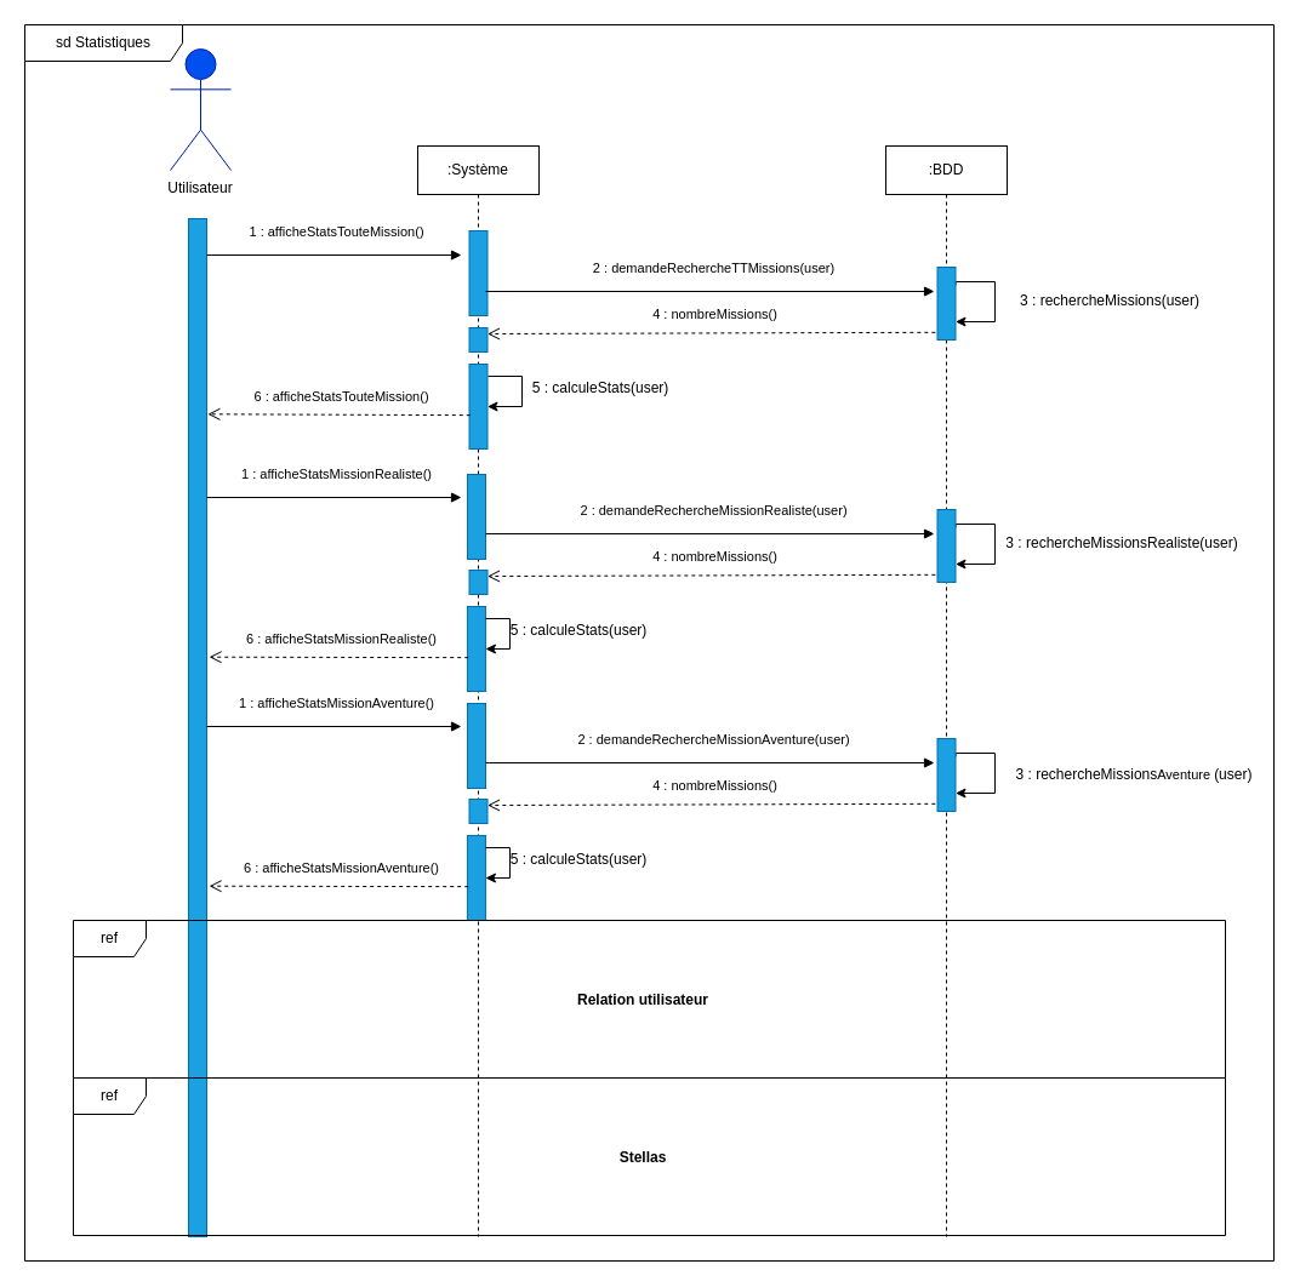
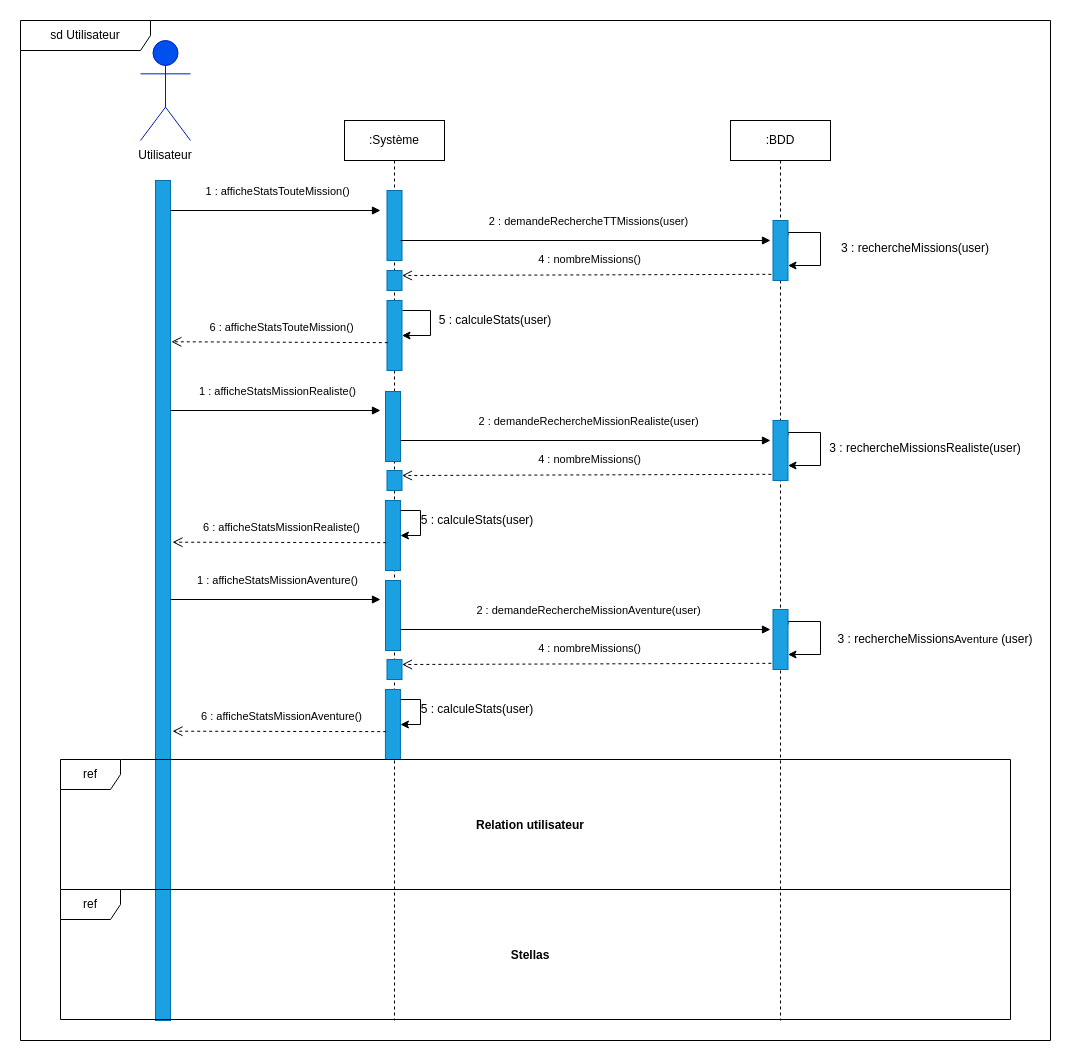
  <mxCell id="0" />
  <mxCell id="1" parent="0" />
  <mxCell id="2" value="&lt;b&gt;Utilisateur&lt;/b&gt;" style="shape=umlActor;verticalLabelPosition=bottom;verticalAlign=top;html=1;fillColor=#0050ef;fontColor=#ffffff;strokeColor=#001DBC;" vertex="1" parent="1"><mxGeometry x="140" y="40" width="50" height="100" as="geometry" /></mxCell>
  <mxCell id="3" value="Utilisateur" style="text;html=1;strokeColor=none;fillColor=none;align=center;verticalAlign=middle;whiteSpace=wrap;rounded=0;" vertex="1" parent="1"><mxGeometry x="135" y="140" width="60" height="30" as="geometry" /></mxCell>
  <mxCell id="4" value=":Système" style="shape=umlLifeline;perimeter=lifelinePerimeter;whiteSpace=wrap;html=1;container=1;collapsible=0;recursiveResize=0;outlineConnect=0;" vertex="1" parent="1"><mxGeometry x="344" y="120" width="100" height="900" as="geometry" /></mxCell>
  <mxCell id="5" value="" style="rounded=0;whiteSpace=wrap;html=1;fillColor=#1ba1e2;fontColor=#ffffff;strokeColor=#006EAF;" vertex="1" parent="4"><mxGeometry x="42.5" y="180" width="15" height="70" as="geometry" /></mxCell>
  <mxCell id="6" value="" style="rounded=0;whiteSpace=wrap;html=1;fillColor=#1ba1e2;fontColor=#ffffff;strokeColor=#006EAF;" vertex="1" parent="4"><mxGeometry x="42.5" y="150" width="15" height="20" as="geometry" /></mxCell>
  <mxCell id="7" style="edgeStyle=orthogonalEdgeStyle;rounded=0;orthogonalLoop=1;jettySize=auto;html=1;entryX=1;entryY=0.5;entryDx=0;entryDy=0;" edge="1" parent="4" target="5"><mxGeometry relative="1" as="geometry"><mxPoint x="58" y="190" as="sourcePoint" /><Array as="points"><mxPoint x="58" y="190" /><mxPoint x="86" y="190" /><mxPoint x="86" y="215" /></Array></mxGeometry></mxCell>
  <mxCell id="8" value="" style="rounded=0;whiteSpace=wrap;html=1;fillColor=#1ba1e2;fontColor=#ffffff;strokeColor=#006EAF;" vertex="1" parent="4"><mxGeometry x="42.5" y="350" width="15" height="20" as="geometry" /></mxCell>
  <mxCell id="9" value="" style="rounded=0;whiteSpace=wrap;html=1;fillColor=#1ba1e2;fontColor=#ffffff;strokeColor=#006EAF;" vertex="1" parent="4"><mxGeometry x="41" y="271" width="15" height="70" as="geometry" /></mxCell>
  <mxCell id="10" value="" style="rounded=0;whiteSpace=wrap;html=1;fillColor=#1ba1e2;fontColor=#ffffff;strokeColor=#006EAF;" vertex="1" parent="4"><mxGeometry x="40.93" y="380" width="15" height="70" as="geometry" /></mxCell>
  <mxCell id="11" style="edgeStyle=orthogonalEdgeStyle;rounded=0;orthogonalLoop=1;jettySize=auto;html=1;entryX=1;entryY=0.5;entryDx=0;entryDy=0;" edge="1" parent="4" source="10" target="10"><mxGeometry relative="1" as="geometry"><Array as="points"><mxPoint x="76" y="390" /><mxPoint x="76" y="415" /></Array></mxGeometry></mxCell>
  <mxCell id="12" value="" style="rounded=0;whiteSpace=wrap;html=1;fillColor=#1ba1e2;fontColor=#ffffff;strokeColor=#006EAF;" vertex="1" parent="4"><mxGeometry x="42.5" y="539" width="15" height="20" as="geometry" /></mxCell>
  <mxCell id="13" value="" style="rounded=0;whiteSpace=wrap;html=1;fillColor=#1ba1e2;fontColor=#ffffff;strokeColor=#006EAF;" vertex="1" parent="4"><mxGeometry x="41" y="460" width="15" height="70" as="geometry" /></mxCell>
  <mxCell id="14" value="" style="rounded=0;whiteSpace=wrap;html=1;fillColor=#1ba1e2;fontColor=#ffffff;strokeColor=#006EAF;" vertex="1" parent="4"><mxGeometry x="40.93" y="569" width="15" height="70" as="geometry" /></mxCell>
  <mxCell id="15" style="edgeStyle=orthogonalEdgeStyle;rounded=0;orthogonalLoop=1;jettySize=auto;html=1;entryX=1;entryY=0.5;entryDx=0;entryDy=0;" edge="1" source="14" target="14" parent="4"><mxGeometry relative="1" as="geometry"><Array as="points"><mxPoint x="76" y="579" /><mxPoint x="76" y="604" /></Array></mxGeometry></mxCell>
  <mxCell id="16" value=":BDD" style="shape=umlLifeline;perimeter=lifelinePerimeter;whiteSpace=wrap;html=1;container=1;collapsible=0;recursiveResize=0;outlineConnect=0;" vertex="1" parent="1"><mxGeometry x="730" y="120" width="100" height="900" as="geometry" /></mxCell>
  <mxCell id="17" style="edgeStyle=orthogonalEdgeStyle;rounded=0;orthogonalLoop=1;jettySize=auto;html=1;exitX=1;exitY=0.25;exitDx=0;exitDy=0;entryX=1;entryY=0.75;entryDx=0;entryDy=0;" edge="1" parent="16" source="18" target="18"><mxGeometry relative="1" as="geometry"><Array as="points"><mxPoint x="58" y="112" /><mxPoint x="90" y="112" /><mxPoint x="90" y="145" /></Array></mxGeometry></mxCell>
  <mxCell id="18" value="" style="rounded=0;whiteSpace=wrap;html=1;fillColor=#1ba1e2;fontColor=#ffffff;strokeColor=#006EAF;" vertex="1" parent="16"><mxGeometry x="42.5" y="100" width="15" height="60" as="geometry" /></mxCell>
  <mxCell id="19" style="edgeStyle=orthogonalEdgeStyle;rounded=0;orthogonalLoop=1;jettySize=auto;html=1;exitX=1;exitY=0.25;exitDx=0;exitDy=0;entryX=1;entryY=0.75;entryDx=0;entryDy=0;" edge="1" source="20" target="20" parent="16"><mxGeometry relative="1" as="geometry"><Array as="points"><mxPoint x="58" y="312" /><mxPoint x="90" y="312" /><mxPoint x="90" y="345" /></Array></mxGeometry></mxCell>
  <mxCell id="20" value="" style="rounded=0;whiteSpace=wrap;html=1;fillColor=#1ba1e2;fontColor=#ffffff;strokeColor=#006EAF;" vertex="1" parent="16"><mxGeometry x="42.5" y="300" width="15" height="60" as="geometry" /></mxCell>
  <mxCell id="21" style="edgeStyle=orthogonalEdgeStyle;rounded=0;orthogonalLoop=1;jettySize=auto;html=1;exitX=1;exitY=0.25;exitDx=0;exitDy=0;entryX=1;entryY=0.75;entryDx=0;entryDy=0;" edge="1" source="22" target="22" parent="16"><mxGeometry relative="1" as="geometry"><Array as="points"><mxPoint x="58" y="501" /><mxPoint x="90" y="501" /><mxPoint x="90" y="534" /></Array></mxGeometry></mxCell>
  <mxCell id="22" value="" style="rounded=0;whiteSpace=wrap;html=1;fillColor=#1ba1e2;fontColor=#ffffff;strokeColor=#006EAF;" vertex="1" parent="16"><mxGeometry x="42.5" y="489" width="15" height="60" as="geometry" /></mxCell>
  <mxCell id="23" value="" style="rounded=0;whiteSpace=wrap;html=1;fillColor=#1ba1e2;fontColor=#ffffff;strokeColor=#006EAF;" vertex="1" parent="1"><mxGeometry x="155" y="180" width="15" height="840" as="geometry" /></mxCell>
  <mxCell id="24" value="" style="rounded=0;whiteSpace=wrap;html=1;fillColor=#1ba1e2;fontColor=#ffffff;strokeColor=#006EAF;" vertex="1" parent="1"><mxGeometry x="386.5" y="190" width="15" height="70" as="geometry" /></mxCell>
  <mxCell id="25" value="1 : afficheStatsTouteMission()" style="html=1;verticalAlign=bottom;endArrow=block;rounded=0;" edge="1" parent="1"><mxGeometry x="0.016" y="10" width="80" relative="1" as="geometry"><mxPoint x="170" y="210" as="sourcePoint" /><mxPoint x="380" y="210" as="targetPoint" /><mxPoint as="offset" /></mxGeometry></mxCell>
  <mxCell id="26" value="2 : demandeRechercheTTMissions(user)" style="html=1;verticalAlign=bottom;endArrow=block;rounded=0;" edge="1" parent="1"><mxGeometry x="0.016" y="10" width="80" relative="1" as="geometry"><mxPoint x="400" y="240" as="sourcePoint" /><mxPoint x="770" y="240" as="targetPoint" /><mxPoint as="offset" /></mxGeometry></mxCell>
  <mxCell id="27" value="3 : rechercheMissions(user)" style="text;html=1;strokeColor=none;fillColor=none;align=center;verticalAlign=middle;whiteSpace=wrap;rounded=0;" vertex="1" parent="1"><mxGeometry x="820" y="233" width="190" height="30" as="geometry" /></mxCell>
  <mxCell id="28" value="4 : nombreMissions()" style="html=1;verticalAlign=bottom;endArrow=open;dashed=1;endSize=8;rounded=0;exitX=-0.111;exitY=0.897;exitDx=0;exitDy=0;exitPerimeter=0;entryX=1;entryY=0.25;entryDx=0;entryDy=0;" edge="1" parent="1" source="18" target="6"><mxGeometry x="-0.016" y="-6" relative="1" as="geometry"><mxPoint x="782.5" y="555" as="sourcePoint" /><mxPoint x="470" y="274" as="targetPoint" /><mxPoint as="offset" /></mxGeometry></mxCell>
  <mxCell id="29" value="6 :&amp;nbsp;afficheStatsTouteMission()" style="html=1;verticalAlign=bottom;endArrow=open;dashed=1;endSize=8;rounded=0;exitX=0.052;exitY=0.602;exitDx=0;exitDy=0;exitPerimeter=0;entryX=1.056;entryY=0.192;entryDx=0;entryDy=0;entryPerimeter=0;" edge="1" parent="1" source="5" target="23"><mxGeometry x="-0.016" y="-6" relative="1" as="geometry"><mxPoint x="379.335" y="310" as="sourcePoint" /><mxPoint x="170" y="311" as="targetPoint" /><mxPoint as="offset" /></mxGeometry></mxCell>
  <mxCell id="30" value="ref" style="shape=umlFrame;whiteSpace=wrap;html=1;" vertex="1" parent="1"><mxGeometry x="60" y="759" width="950" height="130" as="geometry" /></mxCell>
  <mxCell id="31" value="Relation utilisateur" style="text;align=center;fontStyle=1;verticalAlign=middle;spacingLeft=3;spacingRight=3;strokeColor=none;rotatable=0;points=[[0,0.5],[1,0.5]];portConstraint=eastwest;" vertex="1" parent="1"><mxGeometry x="490" y="811" width="80" height="26" as="geometry" /></mxCell>
  <mxCell id="32" value="ref" style="shape=umlFrame;whiteSpace=wrap;html=1;" vertex="1" parent="1"><mxGeometry x="60" y="889" width="950" height="130" as="geometry" /></mxCell>
  <mxCell id="33" value="Stellas" style="text;align=center;fontStyle=1;verticalAlign=middle;spacingLeft=3;spacingRight=3;strokeColor=none;rotatable=0;points=[[0,0.5],[1,0.5]];portConstraint=eastwest;" vertex="1" parent="1"><mxGeometry x="490" y="941" width="80" height="26" as="geometry" /></mxCell>
  <mxCell id="34" value="5 : calculeStats(user)" style="text;html=1;strokeColor=none;fillColor=none;align=center;verticalAlign=middle;whiteSpace=wrap;rounded=0;" vertex="1" parent="1"><mxGeometry x="420" y="310" width="150" height="20" as="geometry" /></mxCell>
  <mxCell id="35" value="1 : afficheStatsMissionRealiste()" style="html=1;verticalAlign=bottom;endArrow=block;rounded=0;" edge="1" parent="1"><mxGeometry x="0.016" y="10" width="80" relative="1" as="geometry"><mxPoint x="170" y="410" as="sourcePoint" /><mxPoint x="380" y="410" as="targetPoint" /><mxPoint as="offset" /></mxGeometry></mxCell>
  <mxCell id="36" value="2 : demandeRechercheMissionRealiste(user)" style="html=1;verticalAlign=bottom;endArrow=block;rounded=0;" edge="1" parent="1"><mxGeometry x="0.016" y="10" width="80" relative="1" as="geometry"><mxPoint x="400" y="440" as="sourcePoint" /><mxPoint x="770" y="440" as="targetPoint" /><mxPoint as="offset" /></mxGeometry></mxCell>
  <mxCell id="37" value="3 : rechercheMissionsRealiste(user)" style="text;html=1;strokeColor=none;fillColor=none;align=center;verticalAlign=middle;whiteSpace=wrap;rounded=0;" vertex="1" parent="1"><mxGeometry x="820" y="433" width="210" height="30" as="geometry" /></mxCell>
  <mxCell id="38" value="4 : nombreMissions()" style="html=1;verticalAlign=bottom;endArrow=open;dashed=1;endSize=8;rounded=0;exitX=-0.111;exitY=0.897;exitDx=0;exitDy=0;exitPerimeter=0;entryX=1;entryY=0.25;entryDx=0;entryDy=0;" edge="1" source="20" target="8" parent="1"><mxGeometry x="-0.016" y="-6" relative="1" as="geometry"><mxPoint x="782.5" y="755" as="sourcePoint" /><mxPoint x="470" y="474" as="targetPoint" /><mxPoint as="offset" /></mxGeometry></mxCell>
  <mxCell id="39" value="6 :&amp;nbsp;afficheStatsMissionRealiste()" style="html=1;verticalAlign=bottom;endArrow=open;dashed=1;endSize=8;rounded=0;exitX=0.052;exitY=0.602;exitDx=0;exitDy=0;exitPerimeter=0;entryX=1.238;entryY=0.231;entryDx=0;entryDy=0;entryPerimeter=0;" edge="1" source="10" parent="1"><mxGeometry x="-0.016" y="-6" relative="1" as="geometry"><mxPoint x="377.765" y="510" as="sourcePoint" /><mxPoint x="172" y="541.7" as="targetPoint" /><mxPoint as="offset" /></mxGeometry></mxCell>
  <mxCell id="40" value="5 : calculeStats(user)" style="text;html=1;strokeColor=none;fillColor=none;align=center;verticalAlign=middle;whiteSpace=wrap;rounded=0;" vertex="1" parent="1"><mxGeometry x="401.5" y="510" width="150" height="20" as="geometry" /></mxCell>
  <mxCell id="41" value="1 : afficheStatsMissionAventure()" style="html=1;verticalAlign=bottom;endArrow=block;rounded=0;" edge="1" parent="1"><mxGeometry x="0.016" y="10" width="80" relative="1" as="geometry"><mxPoint x="170" y="599" as="sourcePoint" /><mxPoint x="380" y="599" as="targetPoint" /><mxPoint as="offset" /></mxGeometry></mxCell>
  <mxCell id="42" value="2 : demandeRechercheMissionAventure(user)" style="html=1;verticalAlign=bottom;endArrow=block;rounded=0;" edge="1" parent="1"><mxGeometry x="0.016" y="10" width="80" relative="1" as="geometry"><mxPoint x="400" y="629" as="sourcePoint" /><mxPoint x="770" y="629" as="targetPoint" /><mxPoint as="offset" /></mxGeometry></mxCell>
  <mxCell id="43" value="3 : rechercheMissions&lt;span style=&quot;font-size: 11px; background-color: rgb(255, 255, 255);&quot;&gt;Aventure&amp;nbsp;&lt;/span&gt;(user)" style="text;html=1;strokeColor=none;fillColor=none;align=center;verticalAlign=middle;whiteSpace=wrap;rounded=0;" vertex="1" parent="1"><mxGeometry x="830" y="630" width="210" height="18" as="geometry" /></mxCell>
  <mxCell id="44" value="4 : nombreMissions()" style="html=1;verticalAlign=bottom;endArrow=open;dashed=1;endSize=8;rounded=0;exitX=-0.111;exitY=0.897;exitDx=0;exitDy=0;exitPerimeter=0;entryX=1;entryY=0.25;entryDx=0;entryDy=0;" edge="1" source="22" target="12" parent="1"><mxGeometry x="-0.016" y="-6" relative="1" as="geometry"><mxPoint x="782.5" y="944" as="sourcePoint" /><mxPoint x="470" y="663" as="targetPoint" /><mxPoint as="offset" /></mxGeometry></mxCell>
  <mxCell id="45" value="6 :&amp;nbsp;afficheStatsMissionAventure()" style="html=1;verticalAlign=bottom;endArrow=open;dashed=1;endSize=8;rounded=0;exitX=0.052;exitY=0.602;exitDx=0;exitDy=0;exitPerimeter=0;entryX=1.238;entryY=0.231;entryDx=0;entryDy=0;entryPerimeter=0;" edge="1" source="14" parent="1"><mxGeometry x="-0.016" y="-6" relative="1" as="geometry"><mxPoint x="377.765" y="699" as="sourcePoint" /><mxPoint x="172" y="730.7" as="targetPoint" /><mxPoint as="offset" /></mxGeometry></mxCell>
  <mxCell id="46" value="5 : calculeStats(user)" style="text;html=1;strokeColor=none;fillColor=none;align=center;verticalAlign=middle;whiteSpace=wrap;rounded=0;" vertex="1" parent="1"><mxGeometry x="401.5" y="699" width="150" height="20" as="geometry" /></mxCell>
- <mxCell id="47" value="sd Statistiques" style="shape=umlFrame;whiteSpace=wrap;html=1;width=130;height=30;" vertex="1" parent="1"><mxGeometry x="20" y="20" width="1030" height="1020" as="geometry" /></mxCell>
+ <mxCell id="47" value="sd Utilisateur" style="shape=umlFrame;whiteSpace=wrap;html=1;width=130;height=30;" vertex="1" parent="1"><mxGeometry x="20" y="20" width="1030" height="1020" as="geometry" /></mxCell>
